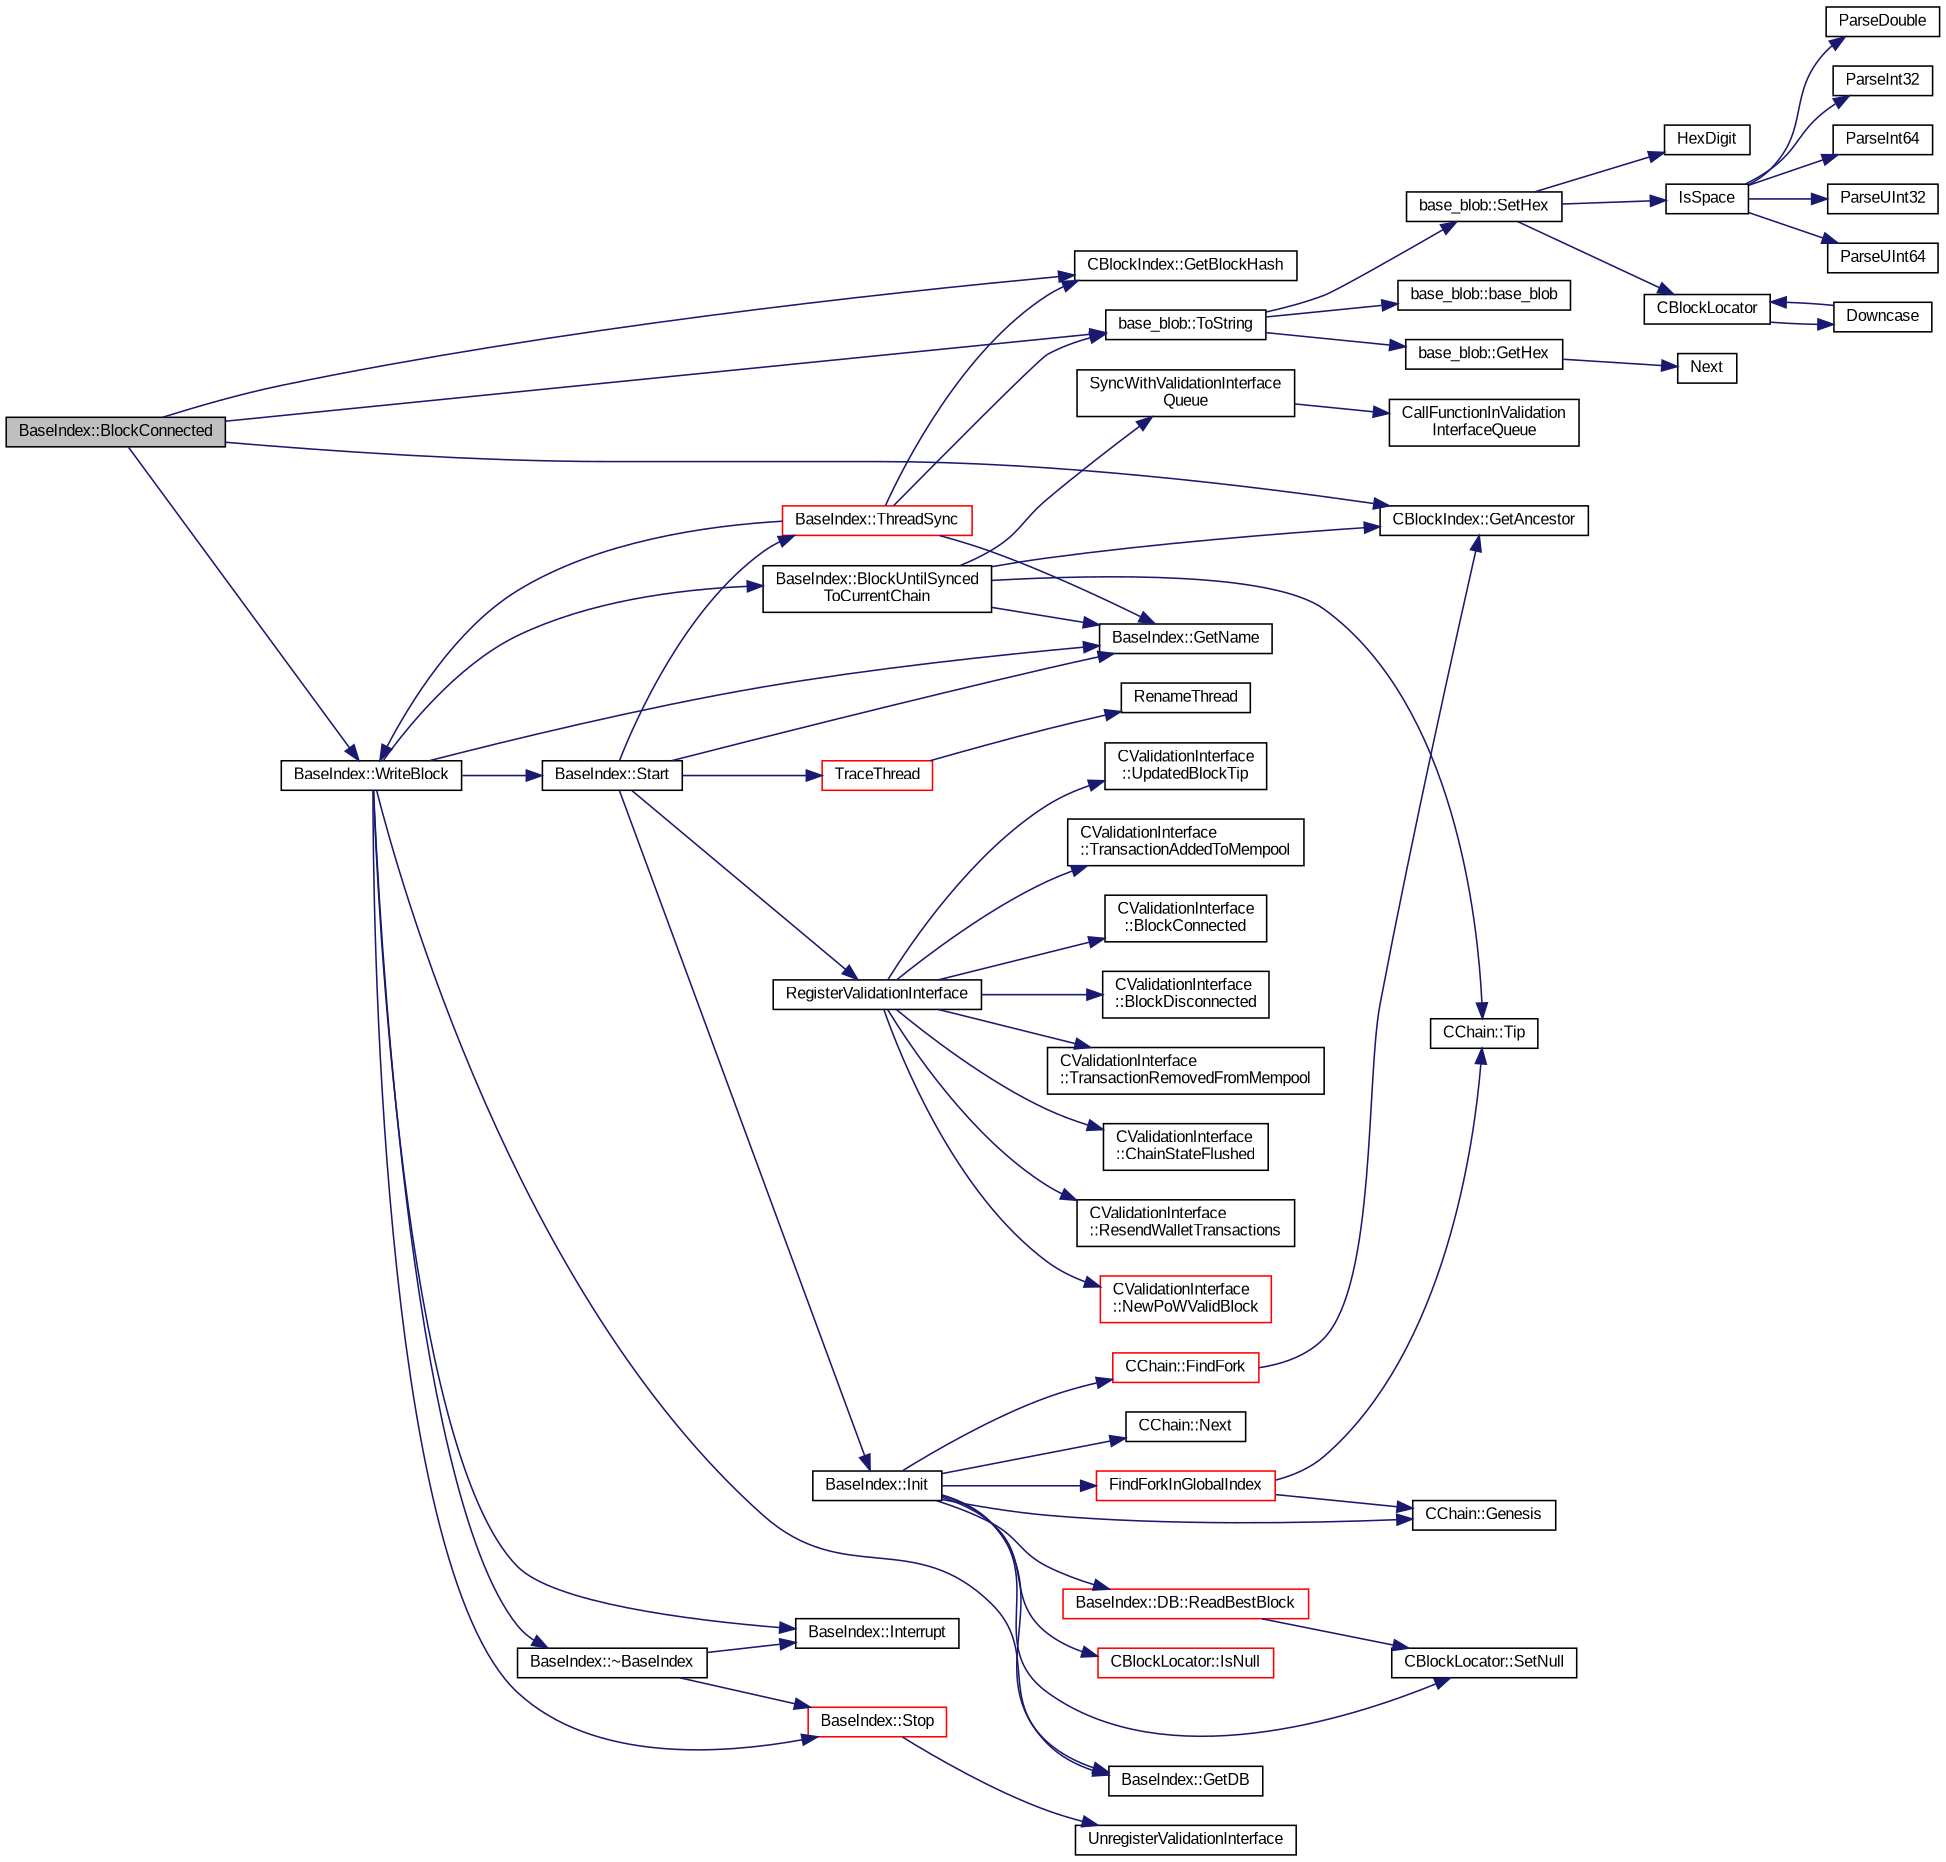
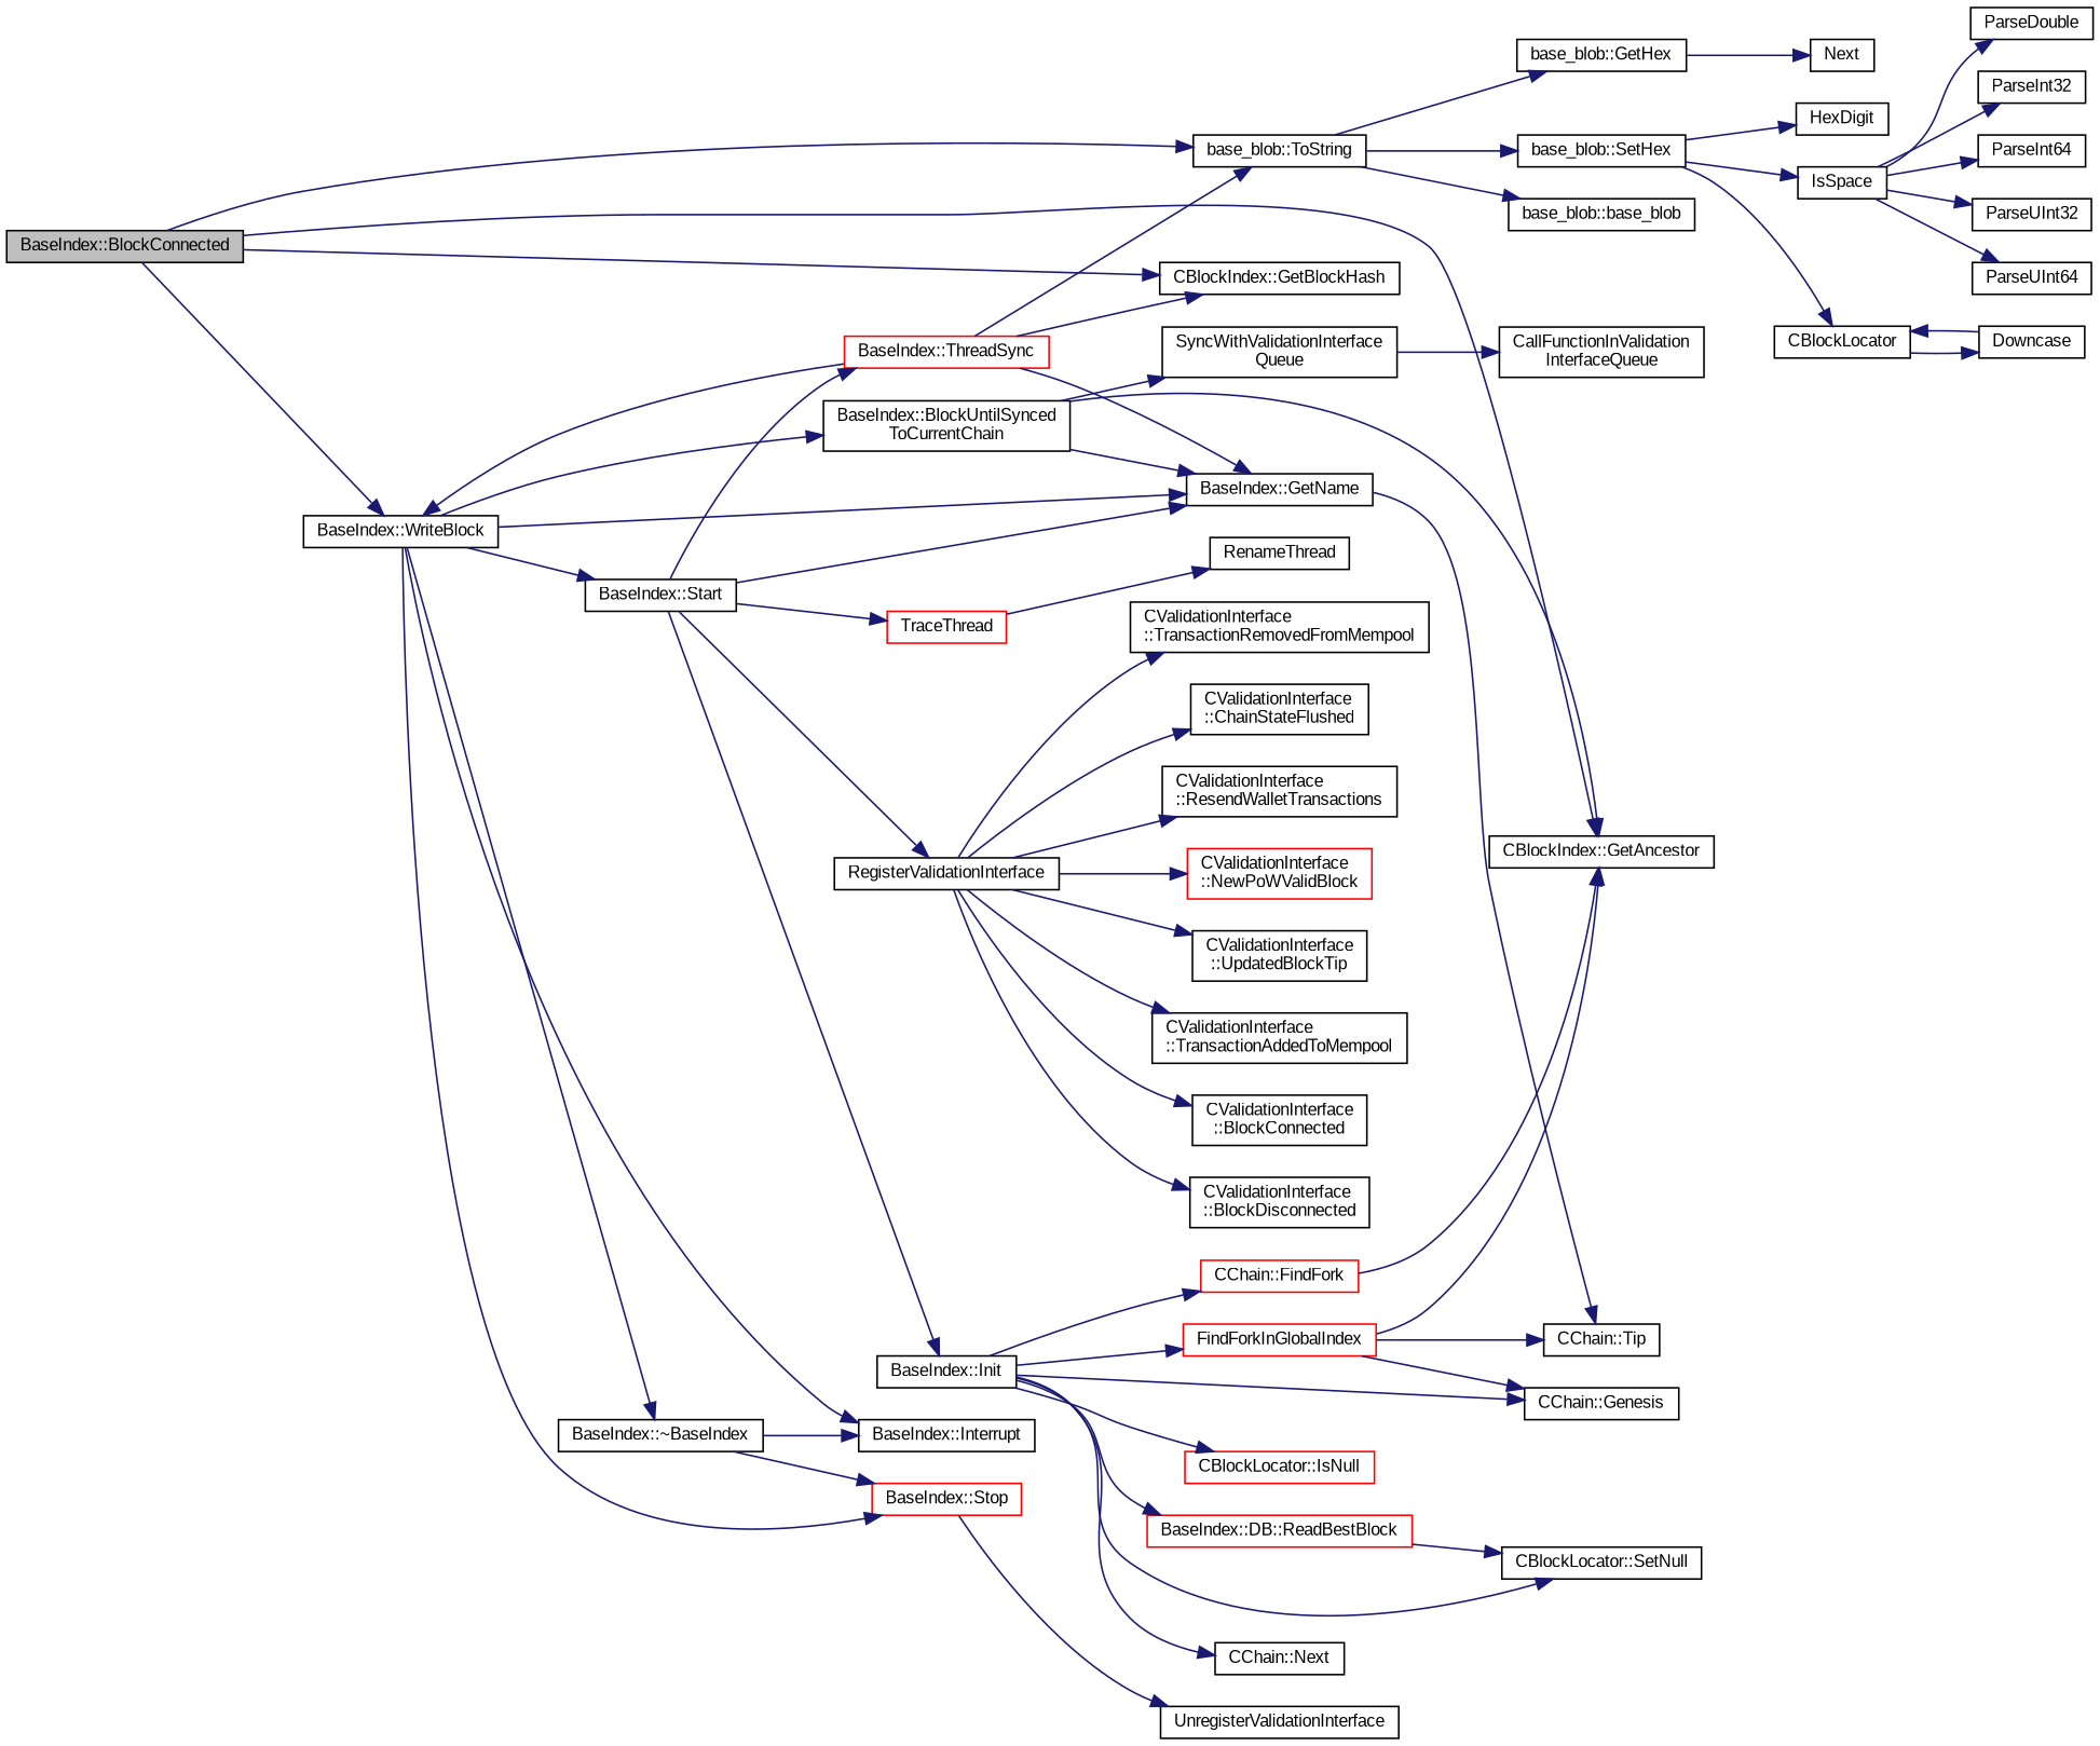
  digraph {
    fontname="Liberation Sans"
    rankdir=LR
    node [color=black fillcolor=white fontname="Liberation Sans" fontsize=10 shape=record style=filled]
    edge [color=midnightblue fontname="Liberation Sans" fontsize=10 labelfontname=Helvetica labelfontsize=10 style=solid]
    n1 [fillcolor=grey75 fontcolor=black height=0.2 label="BaseIndex::BlockConnected" width=0.4]
    n2 [height=0.2 label="CBlockIndex::GetAncestor" width=0.4]
    n3 [height=0.2 label="CBlockIndex::GetBlockHash" width=0.4]
    n4 [height=0.2 label="base_blob::ToString" width=0.4]
    n5 [height=0.2 label="BaseIndex::WriteBlock" width=0.4]
    n6 [height=0.2 label="base_blob::base_blob" width=0.4]
    n7 [height=0.2 label="base_blob::GetHex" width=0.4]
    n8 [height=0.2 label="base_blob::SetHex" width=0.4]
-   n9 [height=0.2 label="BaseIndex::GetDB" width=0.4]
    n10 [height=0.2 label="BaseIndex::GetName" width=0.4]
    n11 [height=0.2 label="BaseIndex::~BaseIndex" width=0.4]
    n12 [height=0.2 label="BaseIndex::Interrupt" width=0.4]
    n13 [color=red height=0.2 label="BaseIndex::Stop" width=0.4]
    n14 [height=0.2 label="BaseIndex::BlockUntilSynced\lToCurrentChain" width=0.4]
    n15 [height=0.2 label="BaseIndex::Start" width=0.4]
    n16 [height=0.2 label=Next width=0.4]
    n17 [height=0.2 label=IsSpace width=0.4]
    n18 [height=0.2 label=CBlockLocator width=0.4]
    n19 [height=0.2 label=HexDigit width=0.4]
    n20 [height=0.2 label=ParseInt32 width=0.4]
    n21 [height=0.2 label=ParseInt64 width=0.4]
    n22 [height=0.2 label=ParseUInt32 width=0.4]
    n23 [height=0.2 label=ParseUInt64 width=0.4]
    n24 [height=0.2 label=ParseDouble width=0.4]
    n25 [height=0.2 label=Downcase width=0.4]
    n26 [height=0.2 label=UnregisterValidationInterface width=0.4]
    n27 [height=0.2 label="CChain::Tip" width=0.4]
    n28 [height=0.2 label="SyncWithValidationInterface\lQueue" width=0.4]
    n29 [height=0.2 label=RegisterValidationInterface width=0.4]
    n30 [height=0.2 label="BaseIndex::Init" width=0.4]
    n31 [color=red height=0.2 label=TraceThread width=0.4]
    n32 [color=red height=0.2 label="BaseIndex::ThreadSync" width=0.4]
    n33 [height=0.2 label="CallFunctionInValidation\lInterfaceQueue" width=0.4]
    n34 [height=0.2 label="CValidationInterface\l::UpdatedBlockTip" width=0.4]
    n35 [height=0.2 label="CValidationInterface\l::TransactionAddedToMempool" width=0.4]
    n36 [height=0.2 label="CValidationInterface\l::BlockConnected" width=0.4]
    n37 [height=0.2 label="CValidationInterface\l::BlockDisconnected" width=0.4]
    n38 [height=0.2 label="CValidationInterface\l::TransactionRemovedFromMempool" width=0.4]
    n39 [height=0.2 label="CValidationInterface\l::ChainStateFlushed" width=0.4]
    n40 [height=0.2 label="CValidationInterface\l::ResendWalletTransactions" width=0.4]
    n41 [color=red height=0.2 label="CValidationInterface\l::NewPoWValidBlock" width=0.4]
    n42 [color=red height=0.2 label="BaseIndex::DB::ReadBestBlock" width=0.4]
    n43 [height=0.2 label="CBlockLocator::SetNull" width=0.4]
    n44 [color=red height=0.2 label="CBlockLocator::IsNull" width=0.4]
    n45 [color=red height=0.2 label=FindForkInGlobalIndex width=0.4]
    n46 [height=0.2 label="CChain::Genesis" width=0.4]
    n47 [height=0.2 label="CChain::Next" width=0.4]
    n48 [color=red height=0.2 label="CChain::FindFork" width=0.4]
    n49 [height=0.2 label=RenameThread width=0.4]
    n1 -> n2
    n1 -> n3
    n1 -> n4
    n1 -> n5
    n4 -> n6
    n4 -> n7
    n4 -> n8
-   n5 -> n9
    n5 -> n10
    n5 -> n11
    n5 -> n12
    n5 -> n13
    n5 -> n14
    n5 -> n15
    n7 -> n16
    n8 -> n17
    n8 -> n18
    n8 -> n19
    n11 -> n12
    n11 -> n13
    n13 -> n26
    n14 -> n2
    n14 -> n10
-   n14 -> n27
+   n10 -> n27
    n14 -> n28
    n15 -> n10
    n15 -> n29
    n15 -> n30
    n15 -> n31
    n15 -> n32
    n17 -> n20
    n17 -> n21
    n17 -> n22
    n17 -> n23
    n17 -> n24
    n18 -> n25
    n25 -> n18
    n28 -> n33
    n29 -> n34
    n29 -> n35
    n29 -> n36
    n29 -> n37
    n29 -> n38
    n29 -> n39
    n29 -> n40
    n29 -> n41
-   n30 -> n9
    n30 -> n42
    n30 -> n43
    n30 -> n44
    n30 -> n45
    n30 -> n46
    n30 -> n47
    n30 -> n48
    n31 -> n49
    n32 -> n3
    n32 -> n4
    n32 -> n5
    n32 -> n10
    n42 -> n43
+   n45 -> n2
    n45 -> n27
    n45 -> n46
    n48 -> n2
  }
